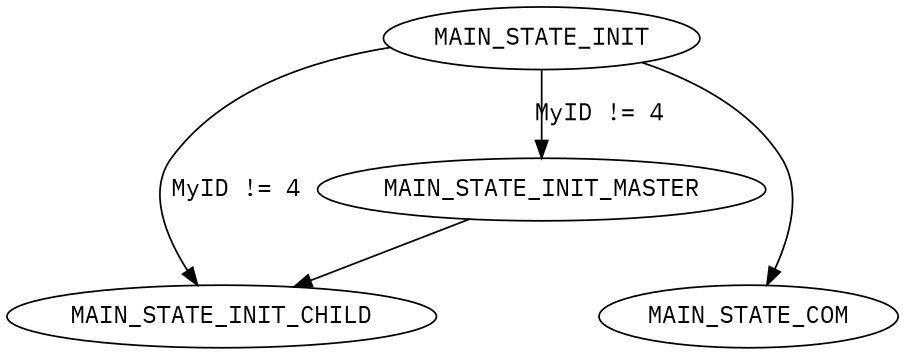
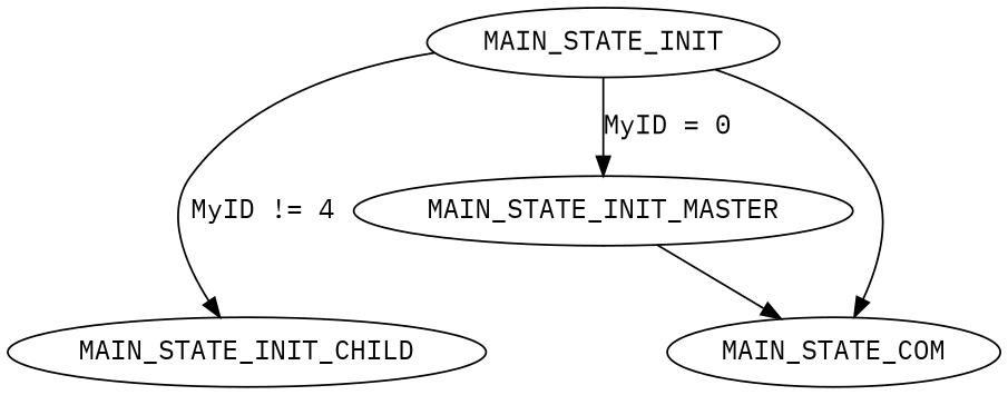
  digraph {
    fontname="IBM Plex Mono"
    node [fontname="IBM Plex Mono"]
    edge [fontname="IBM Plex Mono"]
    MAIN_STATE_INIT
    MAIN_STATE_INIT_CHILD
    MAIN_STATE_INIT_MASTER
    MAIN_STATE_COM
    MAIN_STATE_INIT -> MAIN_STATE_INIT_CHILD [label="MyID != 4"]
-   MAIN_STATE_INIT -> MAIN_STATE_INIT_MASTER [label="MyID != 4"]
+   MAIN_STATE_INIT -> MAIN_STATE_INIT_MASTER [label="MyID = 0"]
    MAIN_STATE_INIT -> MAIN_STATE_COM
-   MAIN_STATE_INIT_MASTER -> MAIN_STATE_INIT_CHILD
+   MAIN_STATE_INIT_MASTER -> MAIN_STATE_COM
  }
